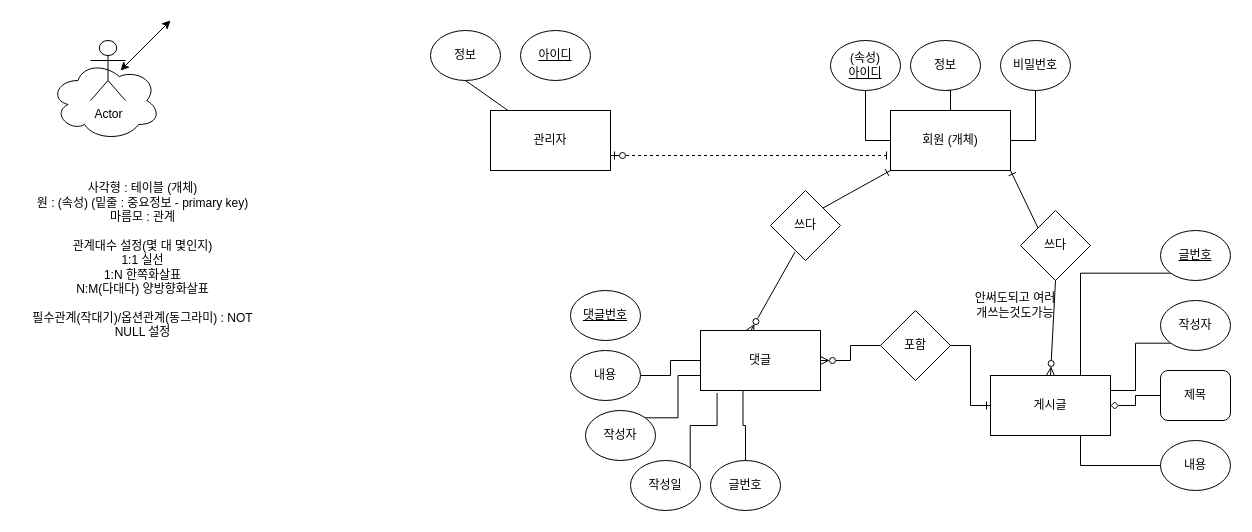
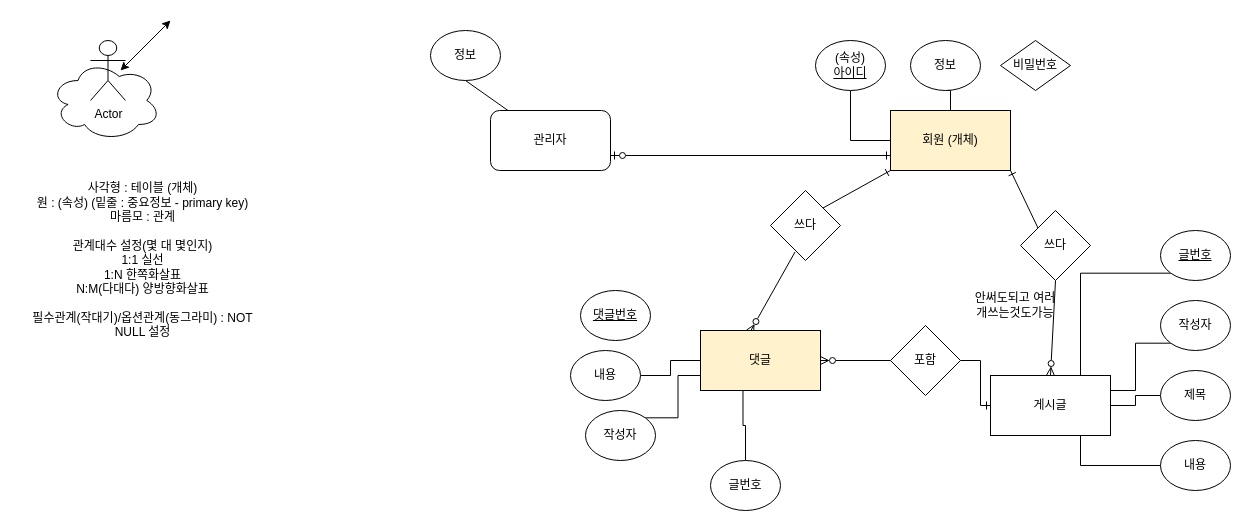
  <mxCell id="0" />
  <mxCell id="1" parent="0" />
  <mxCell id="2" value="" style="ellipse;shape=cloud;whiteSpace=wrap;html=1;" vertex="1" parent="1"><mxGeometry x="50" y="60" width="110" height="80" as="geometry" /></mxCell>
  <mxCell id="3" value="Actor" style="shape=umlActor;verticalLabelPosition=bottom;verticalAlign=top;html=1;outlineConnect=0;" vertex="1" parent="1"><mxGeometry x="90" y="40" width="35" height="60" as="geometry" /></mxCell>
  <mxCell id="4" value="" style="endArrow=classic;startArrow=classic;html=1;rounded=0;" edge="1" parent="1"><mxGeometry width="50" height="50" relative="1" as="geometry"><mxPoint x="120" y="70" as="sourcePoint" /><mxPoint x="170" y="20" as="targetPoint" /></mxGeometry></mxCell>
- <mxCell id="5" value="회원 (개체)" style="rounded=0;whiteSpace=wrap;html=1;" vertex="1" parent="1"><mxGeometry x="890" y="110" width="120" height="60" as="geometry" /></mxCell>
+ <mxCell id="5" value="회원 (개체)" style="rounded=0;whiteSpace=wrap;html=1;fillColor=#fff2cc;" vertex="1" parent="1"><mxGeometry x="890" y="110" width="120" height="60" as="geometry" /></mxCell>
  <mxCell id="6" style="rounded=0;orthogonalLoop=1;jettySize=auto;html=1;exitX=0.35;exitY=0.879;exitDx=0;exitDy=0;entryX=0.413;entryY=0.025;entryDx=0;entryDy=0;entryPerimeter=0;startArrow=none;startFill=0;endArrow=ERzeroToMany;endFill=0;exitPerimeter=0;" edge="1" parent="1" source="8" target="10"><mxGeometry relative="1" as="geometry" /></mxCell>
  <mxCell id="7" style="rounded=0;orthogonalLoop=1;jettySize=auto;html=1;exitX=1;exitY=0;exitDx=0;exitDy=0;entryX=0;entryY=1;entryDx=0;entryDy=0;startArrow=none;startFill=0;endArrow=ERone;endFill=0;strokeColor=default;" edge="1" parent="1" source="8" target="5"><mxGeometry relative="1" as="geometry" /></mxCell>
  <mxCell id="8" value="쓰다" style="rhombus;whiteSpace=wrap;html=1;" vertex="1" parent="1"><mxGeometry x="770" y="190" width="70" height="70" as="geometry" /></mxCell>
  <mxCell id="9" value="게시글" style="rounded=0;whiteSpace=wrap;html=1;" vertex="1" parent="1"><mxGeometry x="990" y="375" width="120" height="60" as="geometry" /></mxCell>
- <mxCell id="10" value="댓글" style="rounded=0;whiteSpace=wrap;html=1;" vertex="1" parent="1"><mxGeometry x="700" y="330" width="120" height="60" as="geometry" /></mxCell>
+ <mxCell id="10" value="댓글" style="rounded=0;whiteSpace=wrap;html=1;fillColor=#fff2cc;" vertex="1" parent="1"><mxGeometry x="700" y="330" width="120" height="60" as="geometry" /></mxCell>
  <mxCell id="11" value="사각형 : 테이블 (개체)&lt;br&gt;원 : (속성) (밑줄 : 중요정보 - primary key)&lt;br&gt;마름모 : 관계&lt;br&gt;&lt;br&gt;관계대수 설정(몇 대 몇인지)&lt;br&gt;1:1 실선&lt;br&gt;1:N 한쪽화살표&lt;br&gt;N:M(다대다) 양방향화살표&lt;br&gt;&lt;br&gt;필수관계(작대기)/옵션관계(동그라미) : NOT NULL 설정" style="text;html=1;strokeColor=none;fillColor=none;align=center;verticalAlign=middle;whiteSpace=wrap;rounded=0;" vertex="1" parent="1"><mxGeometry x="20" y="170" width="245" height="180" as="geometry" /></mxCell>
  <mxCell id="12" style="edgeStyle=orthogonalEdgeStyle;rounded=0;orthogonalLoop=1;jettySize=auto;html=1;exitX=0.5;exitY=1;exitDx=0;exitDy=0;entryX=0;entryY=0.5;entryDx=0;entryDy=0;endArrow=none;endFill=0;" edge="1" parent="1" source="13" target="5"><mxGeometry relative="1" as="geometry" /></mxCell>
- <mxCell id="13" value="(속성)&lt;br&gt;&lt;u&gt;아이디&lt;/u&gt;" style="ellipse;whiteSpace=wrap;html=1;" vertex="1" parent="1"><mxGeometry x="830" y="40" width="70" height="50" as="geometry" /></mxCell>
+ <mxCell id="13" value="(속성)&lt;br&gt;&lt;u&gt;아이디&lt;/u&gt;" style="ellipse;whiteSpace=wrap;html=1;" vertex="1" parent="1"><mxGeometry x="815" y="40" width="70" height="50" as="geometry" /></mxCell>
  <mxCell id="14" style="edgeStyle=orthogonalEdgeStyle;rounded=0;orthogonalLoop=1;jettySize=auto;html=1;exitX=0.5;exitY=1;exitDx=0;exitDy=0;entryX=0.5;entryY=0;entryDx=0;entryDy=0;endArrow=none;endFill=0;" edge="1" parent="1" source="15" target="5"><mxGeometry relative="1" as="geometry" /></mxCell>
  <mxCell id="15" value="정보" style="ellipse;whiteSpace=wrap;html=1;" vertex="1" parent="1"><mxGeometry x="910" y="40" width="70" height="50" as="geometry" /></mxCell>
- <mxCell id="16" style="edgeStyle=orthogonalEdgeStyle;rounded=0;orthogonalLoop=1;jettySize=auto;html=1;exitX=0.5;exitY=1;exitDx=0;exitDy=0;entryX=1;entryY=0.5;entryDx=0;entryDy=0;startArrow=none;startFill=0;endArrow=none;endFill=0;" edge="1" parent="1" source="17" target="5"><mxGeometry relative="1" as="geometry" /></mxCell>
- <mxCell id="17" value="비밀번호" style="ellipse;whiteSpace=wrap;html=1;" vertex="1" parent="1"><mxGeometry x="1000" y="40" width="70" height="50" as="geometry" /></mxCell>
+ <mxCell id="17" value="비밀번호" style="rhombus;whiteSpace=wrap;html=1;" vertex="1" parent="1"><mxGeometry x="1000" y="40" width="70" height="50" as="geometry" /></mxCell>
  <mxCell id="18" style="edgeStyle=orthogonalEdgeStyle;rounded=0;orthogonalLoop=1;jettySize=auto;html=1;exitX=0;exitY=1;exitDx=0;exitDy=0;entryX=0.75;entryY=0;entryDx=0;entryDy=0;startArrow=none;startFill=0;endArrow=none;endFill=0;" edge="1" parent="1" source="19" target="9"><mxGeometry relative="1" as="geometry" /></mxCell>
  <mxCell id="19" value="&lt;u&gt;글번호&lt;/u&gt;" style="ellipse;whiteSpace=wrap;html=1;" vertex="1" parent="1"><mxGeometry x="1160" y="230" width="70" height="50" as="geometry" /></mxCell>
  <mxCell id="20" style="edgeStyle=orthogonalEdgeStyle;rounded=0;orthogonalLoop=1;jettySize=auto;html=1;exitX=0;exitY=1;exitDx=0;exitDy=0;entryX=1;entryY=0.25;entryDx=0;entryDy=0;startArrow=none;startFill=0;endArrow=none;endFill=0;" edge="1" parent="1" source="21" target="9"><mxGeometry relative="1" as="geometry" /></mxCell>
  <mxCell id="21" value="작성자" style="ellipse;whiteSpace=wrap;html=1;" vertex="1" parent="1"><mxGeometry x="1160" y="300" width="70" height="50" as="geometry" /></mxCell>
- <mxCell id="22" style="edgeStyle=orthogonalEdgeStyle;rounded=0;orthogonalLoop=1;jettySize=auto;html=1;exitX=0;exitY=0.5;exitDx=0;exitDy=0;entryX=1;entryY=0.5;entryDx=0;entryDy=0;startArrow=none;startFill=0;endArrow=diamond;endFill=0;" edge="1" parent="1" source="23" target="9"><mxGeometry relative="1" as="geometry" /></mxCell>
- <mxCell id="23" value="제목" style="whiteSpace=wrap;html=1;rounded=1;" vertex="1" parent="1"><mxGeometry x="1160" y="370" width="70" height="50" as="geometry" /></mxCell>
+ <mxCell id="22" style="edgeStyle=orthogonalEdgeStyle;rounded=0;orthogonalLoop=1;jettySize=auto;html=1;exitX=0;exitY=0.5;exitDx=0;exitDy=0;entryX=1;entryY=0.5;entryDx=0;entryDy=0;startArrow=none;startFill=0;endArrow=none;endFill=0;" edge="1" parent="1" source="23" target="9"><mxGeometry relative="1" as="geometry" /></mxCell>
+ <mxCell id="23" value="제목" style="ellipse;whiteSpace=wrap;html=1;" vertex="1" parent="1"><mxGeometry x="1160" y="370" width="70" height="50" as="geometry" /></mxCell>
  <mxCell id="24" style="edgeStyle=orthogonalEdgeStyle;rounded=0;orthogonalLoop=1;jettySize=auto;html=1;exitX=0;exitY=0.5;exitDx=0;exitDy=0;entryX=0.75;entryY=1;entryDx=0;entryDy=0;startArrow=none;startFill=0;endArrow=none;endFill=0;" edge="1" parent="1" source="25" target="9"><mxGeometry relative="1" as="geometry" /></mxCell>
  <mxCell id="25" value="내용" style="ellipse;whiteSpace=wrap;html=1;" vertex="1" parent="1"><mxGeometry x="1160" y="440" width="70" height="50" as="geometry" /></mxCell>
- <mxCell id="26" value="&lt;u&gt;댓글번호&lt;/u&gt;" style="ellipse;whiteSpace=wrap;html=1;" vertex="1" parent="1"><mxGeometry x="570" y="290" width="70" height="50" as="geometry" /></mxCell>
+ <mxCell id="26" value="&lt;u&gt;댓글번호&lt;/u&gt;" style="ellipse;whiteSpace=wrap;html=1;" vertex="1" parent="1"><mxGeometry x="580" y="290" width="70" height="50" as="geometry" /></mxCell>
  <mxCell id="27" style="edgeStyle=orthogonalEdgeStyle;rounded=0;orthogonalLoop=1;jettySize=auto;html=1;exitX=1;exitY=0.5;exitDx=0;exitDy=0;entryX=0;entryY=0.5;entryDx=0;entryDy=0;startArrow=none;startFill=0;endArrow=none;endFill=0;" edge="1" parent="1" source="28" target="10"><mxGeometry relative="1" as="geometry" /></mxCell>
  <mxCell id="28" value="내용" style="ellipse;whiteSpace=wrap;html=1;" vertex="1" parent="1"><mxGeometry x="570" y="350" width="70" height="50" as="geometry" /></mxCell>
  <mxCell id="29" style="edgeStyle=orthogonalEdgeStyle;rounded=0;orthogonalLoop=1;jettySize=auto;html=1;exitX=1;exitY=0;exitDx=0;exitDy=0;entryX=0;entryY=0.75;entryDx=0;entryDy=0;startArrow=none;startFill=0;endArrow=none;endFill=0;" edge="1" parent="1" source="30" target="10"><mxGeometry relative="1" as="geometry" /></mxCell>
  <mxCell id="30" value="작성자" style="ellipse;whiteSpace=wrap;html=1;" vertex="1" parent="1"><mxGeometry x="585" y="410" width="70" height="50" as="geometry" /></mxCell>
- <mxCell id="31" style="edgeStyle=orthogonalEdgeStyle;rounded=0;orthogonalLoop=1;jettySize=auto;html=1;exitX=1;exitY=0;exitDx=0;exitDy=0;entryX=0.138;entryY=1.042;entryDx=0;entryDy=0;entryPerimeter=0;startArrow=none;startFill=0;endArrow=none;endFill=0;" edge="1" parent="1" source="32" target="10"><mxGeometry relative="1" as="geometry" /></mxCell>
- <mxCell id="32" value="작성일" style="ellipse;whiteSpace=wrap;html=1;" vertex="1" parent="1"><mxGeometry x="630" y="460" width="70" height="50" as="geometry" /></mxCell>
  <mxCell id="33" style="edgeStyle=orthogonalEdgeStyle;rounded=0;orthogonalLoop=1;jettySize=auto;html=1;exitX=0.5;exitY=0;exitDx=0;exitDy=0;entryX=0.354;entryY=0.992;entryDx=0;entryDy=0;entryPerimeter=0;startArrow=none;startFill=0;endArrow=none;endFill=0;" edge="1" parent="1" source="34" target="10"><mxGeometry relative="1" as="geometry" /></mxCell>
  <mxCell id="34" value="글번호" style="ellipse;whiteSpace=wrap;html=1;" vertex="1" parent="1"><mxGeometry x="710" y="460" width="70" height="50" as="geometry" /></mxCell>
  <mxCell id="35" style="rounded=0;orthogonalLoop=1;jettySize=auto;html=1;exitX=0;exitY=0;exitDx=0;exitDy=0;entryX=1;entryY=1;entryDx=0;entryDy=0;startArrow=none;startFill=0;endArrow=ERone;endFill=0;" edge="1" parent="1" source="37" target="5"><mxGeometry relative="1" as="geometry" /></mxCell>
  <mxCell id="36" style="rounded=0;orthogonalLoop=1;jettySize=auto;html=1;exitX=0.5;exitY=1;exitDx=0;exitDy=0;entryX=0.5;entryY=0;entryDx=0;entryDy=0;startArrow=none;startFill=0;endArrow=ERzeroToMany;endFill=0;" edge="1" parent="1" source="37" target="9"><mxGeometry relative="1" as="geometry" /></mxCell>
  <mxCell id="37" value="쓰다" style="rhombus;whiteSpace=wrap;html=1;" vertex="1" parent="1"><mxGeometry x="1020" y="210" width="70" height="70" as="geometry" /></mxCell>
  <mxCell id="38" style="edgeStyle=orthogonalEdgeStyle;rounded=0;orthogonalLoop=1;jettySize=auto;html=1;exitX=0;exitY=0.5;exitDx=0;exitDy=0;startArrow=none;startFill=0;endArrow=ERzeroToMany;endFill=0;" edge="1" parent="1" source="40" target="10"><mxGeometry relative="1" as="geometry" /></mxCell>
  <mxCell id="39" style="edgeStyle=orthogonalEdgeStyle;rounded=0;orthogonalLoop=1;jettySize=auto;html=1;exitX=1;exitY=0.5;exitDx=0;exitDy=0;entryX=0;entryY=0.5;entryDx=0;entryDy=0;startArrow=none;startFill=0;endArrow=ERone;endFill=0;" edge="1" parent="1" source="40" target="9"><mxGeometry relative="1" as="geometry" /></mxCell>
- <mxCell id="40" value="포함" style="rhombus;whiteSpace=wrap;html=1;" vertex="1" parent="1"><mxGeometry x="880" y="310" width="70" height="70" as="geometry" /></mxCell>
+ <mxCell id="40" value="포함" style="rhombus;whiteSpace=wrap;html=1;" vertex="1" parent="1"><mxGeometry x="890" y="325" width="70" height="70" as="geometry" /></mxCell>
  <mxCell id="41" value="안써도되고 여러개쓰는것도가능" style="text;html=1;strokeColor=none;fillColor=none;align=center;verticalAlign=middle;whiteSpace=wrap;rounded=0;" vertex="1" parent="1"><mxGeometry x="970" y="290" width="90" height="30" as="geometry" /></mxCell>
- <mxCell id="42" style="edgeStyle=none;rounded=0;orthogonalLoop=1;jettySize=auto;html=1;exitX=1;exitY=0.75;exitDx=0;exitDy=0;startArrow=ERzeroToOne;startFill=0;endArrow=ERone;endFill=0;strokeColor=default;entryX=0;entryY=0.75;entryDx=0;entryDy=0;dashed=1;" edge="1" parent="1" source="43" target="5"><mxGeometry relative="1" as="geometry"><mxPoint x="890" y="140" as="targetPoint" /><Array as="points" /></mxGeometry></mxCell>
- <mxCell id="43" value="관리자" style="rounded=0;whiteSpace=wrap;html=1;" vertex="1" parent="1"><mxGeometry x="490" y="110" width="120" height="60" as="geometry" /></mxCell>
- <mxCell id="44" value="&lt;u&gt;아이디&lt;/u&gt;" style="ellipse;whiteSpace=wrap;html=1;" vertex="1" parent="1"><mxGeometry x="520" y="30" width="70" height="50" as="geometry" /></mxCell>
+ <mxCell id="42" style="edgeStyle=none;rounded=0;orthogonalLoop=1;jettySize=auto;html=1;exitX=1;exitY=0.75;exitDx=0;exitDy=0;startArrow=ERzeroToOne;startFill=0;endArrow=ERone;endFill=0;strokeColor=default;entryX=0;entryY=0.75;entryDx=0;entryDy=0;" edge="1" parent="1" source="43" target="5"><mxGeometry relative="1" as="geometry"><mxPoint x="890" y="140" as="targetPoint" /><Array as="points" /></mxGeometry></mxCell>
+ <mxCell id="43" value="관리자" style="whiteSpace=wrap;html=1;rounded=1;" vertex="1" parent="1"><mxGeometry x="490" y="110" width="120" height="60" as="geometry" /></mxCell>
  <mxCell id="45" style="edgeStyle=none;rounded=0;orthogonalLoop=1;jettySize=auto;html=1;exitX=0.5;exitY=1;exitDx=0;exitDy=0;startArrow=none;startFill=0;endArrow=none;endFill=0;strokeColor=default;" edge="1" parent="1" source="46" target="43"><mxGeometry relative="1" as="geometry" /></mxCell>
  <mxCell id="46" value="정보" style="ellipse;whiteSpace=wrap;html=1;" vertex="1" parent="1"><mxGeometry x="430" y="30" width="70" height="50" as="geometry" /></mxCell>
